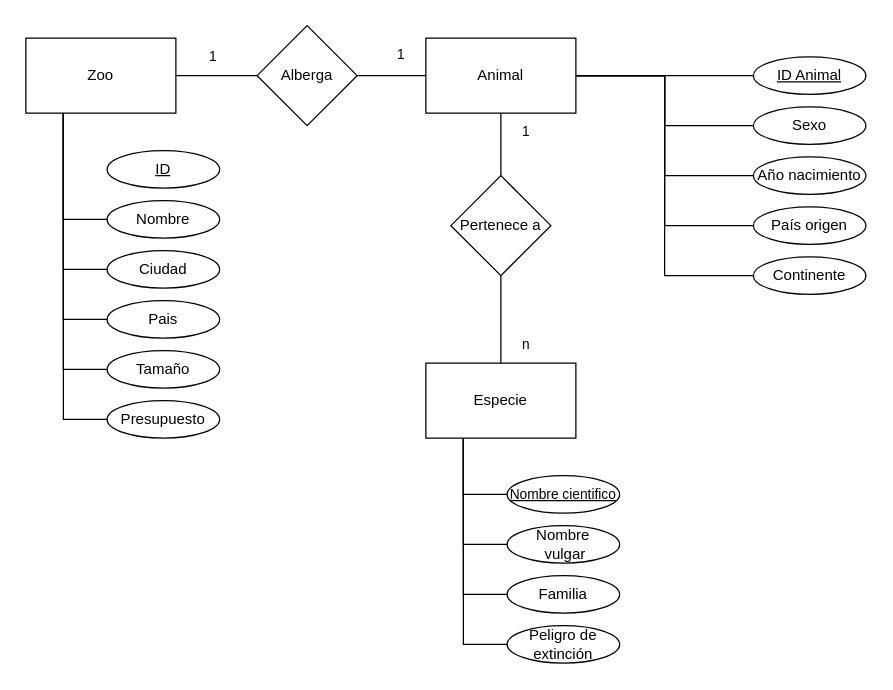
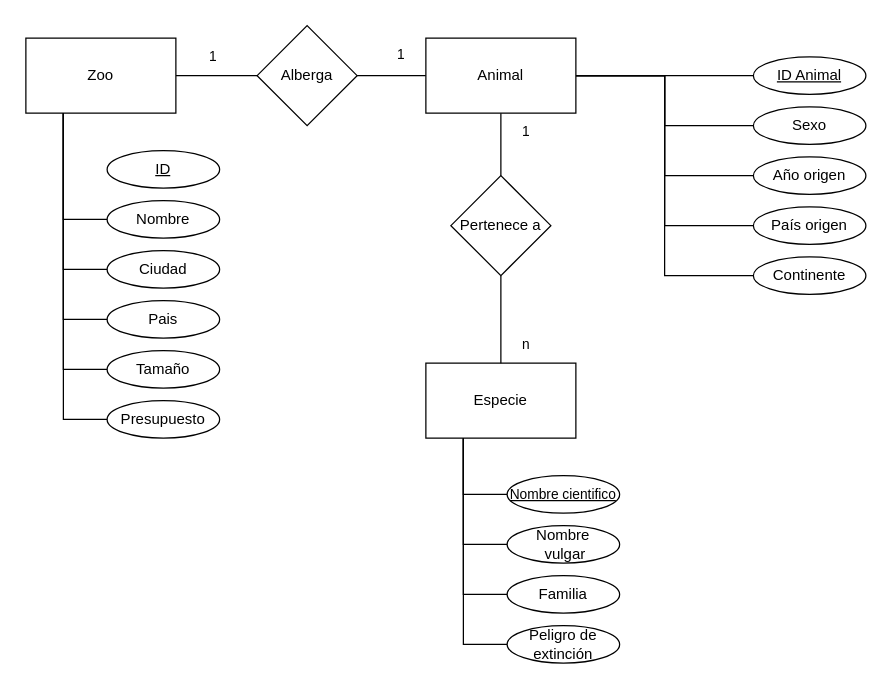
  <mxCell id="0" />
  <mxCell id="1" parent="0" />
  <mxCell id="2" value="" style="edgeStyle=orthogonalEdgeStyle;rounded=0;orthogonalLoop=1;jettySize=auto;html=1;endArrow=none;endFill=0;" parent="1" source="3" target="6" edge="1"><mxGeometry relative="1" as="geometry" /></mxCell>
  <mxCell id="3" value="&lt;div&gt;Zoo&lt;/div&gt;" style="rounded=0;whiteSpace=wrap;html=1;" parent="1" vertex="1"><mxGeometry x="20" y="30" width="120" height="60" as="geometry" /></mxCell>
  <mxCell id="4" value="Especie" style="rounded=0;whiteSpace=wrap;html=1;" parent="1" vertex="1"><mxGeometry x="340" y="290" width="120" height="60" as="geometry" /></mxCell>
  <mxCell id="5" style="edgeStyle=orthogonalEdgeStyle;rounded=0;orthogonalLoop=1;jettySize=auto;html=1;exitX=1;exitY=0.5;exitDx=0;exitDy=0;entryX=0;entryY=0.5;entryDx=0;entryDy=0;endArrow=none;endFill=0;" parent="1" source="6" target="37" edge="1"><mxGeometry relative="1" as="geometry" /></mxCell>
  <mxCell id="6" value="&lt;div&gt;Alberga&lt;/div&gt;" style="rhombus;whiteSpace=wrap;html=1;rounded=0;" parent="1" vertex="1"><mxGeometry x="205" y="20" width="80" height="80" as="geometry" /></mxCell>
  <mxCell id="7" style="edgeStyle=orthogonalEdgeStyle;rounded=0;orthogonalLoop=1;jettySize=auto;html=1;entryX=0.25;entryY=1;entryDx=0;entryDy=0;exitX=0;exitY=0.5;exitDx=0;exitDy=0;endArrow=none;endFill=0;" parent="1" source="8" target="3" edge="1"><mxGeometry relative="1" as="geometry"><mxPoint x="50" y="130" as="targetPoint" /></mxGeometry></mxCell>
  <mxCell id="8" value="&lt;div&gt;Nombre&lt;/div&gt;" style="ellipse;whiteSpace=wrap;html=1;" parent="1" vertex="1"><mxGeometry x="85" y="160" width="90" height="30" as="geometry" /></mxCell>
  <mxCell id="9" value="Ciudad" style="ellipse;whiteSpace=wrap;html=1;" parent="1" vertex="1"><mxGeometry x="85" y="200" width="90" height="30" as="geometry" /></mxCell>
  <mxCell id="10" style="edgeStyle=orthogonalEdgeStyle;rounded=0;orthogonalLoop=1;jettySize=auto;html=1;entryX=0.25;entryY=1;entryDx=0;entryDy=0;exitX=0;exitY=0.5;exitDx=0;exitDy=0;endArrow=none;endFill=0;" parent="1" source="9" target="3" edge="1"><mxGeometry relative="1" as="geometry"><mxPoint x="50" y="170" as="targetPoint" /></mxGeometry></mxCell>
  <mxCell id="11" value="Pais" style="ellipse;whiteSpace=wrap;html=1;" parent="1" vertex="1"><mxGeometry x="85" y="240" width="90" height="30" as="geometry" /></mxCell>
  <mxCell id="12" style="edgeStyle=orthogonalEdgeStyle;rounded=0;orthogonalLoop=1;jettySize=auto;html=1;entryX=0.25;entryY=1;entryDx=0;entryDy=0;exitX=0;exitY=0.5;exitDx=0;exitDy=0;endArrow=none;endFill=0;" parent="1" source="11" target="3" edge="1"><mxGeometry relative="1" as="geometry"><mxPoint x="50" y="210" as="targetPoint" /></mxGeometry></mxCell>
  <mxCell id="13" style="edgeStyle=orthogonalEdgeStyle;rounded=0;orthogonalLoop=1;jettySize=auto;html=1;entryX=0.25;entryY=1;entryDx=0;entryDy=0;exitX=0;exitY=0.5;exitDx=0;exitDy=0;endArrow=none;endFill=0;" parent="1" source="14" target="3" edge="1"><mxGeometry relative="1" as="geometry"><mxPoint x="50" y="250" as="targetPoint" /></mxGeometry></mxCell>
  <mxCell id="14" value="Tamaño" style="ellipse;whiteSpace=wrap;html=1;" parent="1" vertex="1"><mxGeometry x="85" y="280" width="90" height="30" as="geometry" /></mxCell>
  <mxCell id="15" style="edgeStyle=orthogonalEdgeStyle;rounded=0;orthogonalLoop=1;jettySize=auto;html=1;entryX=0.25;entryY=1;entryDx=0;entryDy=0;exitX=0;exitY=0.5;exitDx=0;exitDy=0;endArrow=none;endFill=0;" parent="1" source="16" target="3" edge="1"><mxGeometry relative="1" as="geometry"><mxPoint x="50" y="290" as="targetPoint" /></mxGeometry></mxCell>
  <mxCell id="16" value="&lt;div&gt;Presupuesto&lt;/div&gt;" style="ellipse;whiteSpace=wrap;html=1;" parent="1" vertex="1"><mxGeometry x="85" y="320" width="90" height="30" as="geometry" /></mxCell>
  <mxCell id="17" value="&lt;u&gt;ID&lt;/u&gt;" style="ellipse;whiteSpace=wrap;html=1;" parent="1" vertex="1"><mxGeometry x="85" y="120" width="90" height="30" as="geometry" /></mxCell>
  <mxCell id="18" style="edgeStyle=orthogonalEdgeStyle;rounded=0;orthogonalLoop=1;jettySize=auto;html=1;entryX=0.25;entryY=1;entryDx=0;entryDy=0;exitX=0;exitY=0.5;exitDx=0;exitDy=0;endArrow=none;endFill=0;" parent="1" source="19" target="4" edge="1"><mxGeometry relative="1" as="geometry"><mxPoint x="370" y="350" as="targetPoint" /></mxGeometry></mxCell>
  <mxCell id="19" value="&lt;font style=&quot;font-size: 11px;&quot;&gt;&lt;u&gt;Nombre cientifico&lt;/u&gt;&lt;/font&gt;" style="ellipse;whiteSpace=wrap;html=1;" parent="1" vertex="1"><mxGeometry x="405" y="380" width="90" height="30" as="geometry" /></mxCell>
  <mxCell id="20" value="&lt;div&gt;Nombre&lt;/div&gt;&amp;nbsp;vulgar" style="ellipse;whiteSpace=wrap;html=1;" parent="1" vertex="1"><mxGeometry x="405" y="420" width="90" height="30" as="geometry" /></mxCell>
  <mxCell id="21" style="edgeStyle=orthogonalEdgeStyle;rounded=0;orthogonalLoop=1;jettySize=auto;html=1;entryX=0.25;entryY=1;entryDx=0;entryDy=0;exitX=0;exitY=0.5;exitDx=0;exitDy=0;endArrow=none;endFill=0;" parent="1" source="20" target="4" edge="1"><mxGeometry relative="1" as="geometry"><mxPoint x="370" y="390" as="targetPoint" /></mxGeometry></mxCell>
  <mxCell id="22" value="Familia" style="ellipse;whiteSpace=wrap;html=1;" parent="1" vertex="1"><mxGeometry x="405" y="460" width="90" height="30" as="geometry" /></mxCell>
  <mxCell id="23" style="edgeStyle=orthogonalEdgeStyle;rounded=0;orthogonalLoop=1;jettySize=auto;html=1;entryX=0.25;entryY=1;entryDx=0;entryDy=0;exitX=0;exitY=0.5;exitDx=0;exitDy=0;endArrow=none;endFill=0;" parent="1" source="22" target="4" edge="1"><mxGeometry relative="1" as="geometry"><mxPoint x="370" y="430" as="targetPoint" /></mxGeometry></mxCell>
  <mxCell id="24" style="edgeStyle=orthogonalEdgeStyle;rounded=0;orthogonalLoop=1;jettySize=auto;html=1;entryX=0.25;entryY=1;entryDx=0;entryDy=0;exitX=0;exitY=0.5;exitDx=0;exitDy=0;endArrow=none;endFill=0;" parent="1" source="25" target="4" edge="1"><mxGeometry relative="1" as="geometry"><mxPoint x="370" y="470" as="targetPoint" /></mxGeometry></mxCell>
  <mxCell id="25" value="&lt;div&gt;Peligro de extinción&lt;/div&gt;" style="ellipse;whiteSpace=wrap;html=1;" parent="1" vertex="1"><mxGeometry x="405" y="500" width="90" height="30" as="geometry" /></mxCell>
  <mxCell id="26" value="&lt;u&gt;ID Animal&lt;/u&gt;" style="ellipse;whiteSpace=wrap;html=1;" parent="1" vertex="1"><mxGeometry x="602" y="45" width="90" height="30" as="geometry" /></mxCell>
  <mxCell id="27" value="Sexo" style="ellipse;whiteSpace=wrap;html=1;" parent="1" vertex="1"><mxGeometry x="602" y="85" width="90" height="30" as="geometry" /></mxCell>
- <mxCell id="28" value="Año nacimiento" style="ellipse;whiteSpace=wrap;html=1;" parent="1" vertex="1"><mxGeometry x="602" y="125" width="90" height="30" as="geometry" /></mxCell>
+ <mxCell id="28" value="Año origen" style="ellipse;whiteSpace=wrap;html=1;" parent="1" vertex="1"><mxGeometry x="602" y="125" width="90" height="30" as="geometry" /></mxCell>
  <mxCell id="29" value="País origen" style="ellipse;whiteSpace=wrap;html=1;" parent="1" vertex="1"><mxGeometry x="602" y="165" width="90" height="30" as="geometry" /></mxCell>
  <mxCell id="30" value="&lt;div&gt;Continente&lt;/div&gt;" style="ellipse;whiteSpace=wrap;html=1;" parent="1" vertex="1"><mxGeometry x="602" y="205" width="90" height="30" as="geometry" /></mxCell>
  <mxCell id="31" style="edgeStyle=orthogonalEdgeStyle;shape=connector;rounded=0;orthogonalLoop=1;jettySize=auto;html=1;exitX=1;exitY=0.5;exitDx=0;exitDy=0;entryX=0;entryY=0.5;entryDx=0;entryDy=0;labelBackgroundColor=default;strokeColor=default;fontFamily=Helvetica;fontSize=11;fontColor=default;endArrow=none;endFill=0;" parent="1" source="37" target="26" edge="1"><mxGeometry relative="1" as="geometry" /></mxCell>
  <mxCell id="32" style="edgeStyle=orthogonalEdgeStyle;shape=connector;rounded=0;orthogonalLoop=1;jettySize=auto;html=1;exitX=1;exitY=0.5;exitDx=0;exitDy=0;entryX=0;entryY=0.5;entryDx=0;entryDy=0;labelBackgroundColor=default;strokeColor=default;fontFamily=Helvetica;fontSize=11;fontColor=default;endArrow=none;endFill=0;" parent="1" source="37" target="27" edge="1"><mxGeometry relative="1" as="geometry" /></mxCell>
  <mxCell id="33" style="edgeStyle=orthogonalEdgeStyle;shape=connector;rounded=0;orthogonalLoop=1;jettySize=auto;html=1;exitX=1;exitY=0.5;exitDx=0;exitDy=0;entryX=0;entryY=0.5;entryDx=0;entryDy=0;labelBackgroundColor=default;strokeColor=default;fontFamily=Helvetica;fontSize=11;fontColor=default;endArrow=none;endFill=0;" parent="1" source="37" target="28" edge="1"><mxGeometry relative="1" as="geometry" /></mxCell>
  <mxCell id="34" style="edgeStyle=orthogonalEdgeStyle;shape=connector;rounded=0;orthogonalLoop=1;jettySize=auto;html=1;exitX=1;exitY=0.5;exitDx=0;exitDy=0;entryX=0;entryY=0.5;entryDx=0;entryDy=0;labelBackgroundColor=default;strokeColor=default;fontFamily=Helvetica;fontSize=11;fontColor=default;endArrow=none;endFill=0;" parent="1" source="37" target="29" edge="1"><mxGeometry relative="1" as="geometry" /></mxCell>
  <mxCell id="35" style="edgeStyle=orthogonalEdgeStyle;shape=connector;rounded=0;orthogonalLoop=1;jettySize=auto;html=1;exitX=1;exitY=0.5;exitDx=0;exitDy=0;entryX=0;entryY=0.5;entryDx=0;entryDy=0;labelBackgroundColor=default;strokeColor=default;fontFamily=Helvetica;fontSize=11;fontColor=default;endArrow=none;endFill=0;" parent="1" source="37" target="30" edge="1"><mxGeometry relative="1" as="geometry" /></mxCell>
  <mxCell id="36" value="" style="edgeStyle=orthogonalEdgeStyle;shape=connector;rounded=0;orthogonalLoop=1;jettySize=auto;html=1;labelBackgroundColor=default;strokeColor=default;fontFamily=Helvetica;fontSize=11;fontColor=default;endArrow=none;endFill=0;" parent="1" source="37" target="39" edge="1"><mxGeometry relative="1" as="geometry" /></mxCell>
  <mxCell id="37" value="&lt;div&gt;Animal&lt;/div&gt;" style="rounded=0;whiteSpace=wrap;html=1;" parent="1" vertex="1"><mxGeometry x="340" y="30" width="120" height="60" as="geometry" /></mxCell>
  <mxCell id="38" style="edgeStyle=orthogonalEdgeStyle;shape=connector;rounded=0;orthogonalLoop=1;jettySize=auto;html=1;exitX=0.5;exitY=1;exitDx=0;exitDy=0;entryX=0.5;entryY=0;entryDx=0;entryDy=0;labelBackgroundColor=default;strokeColor=default;fontFamily=Helvetica;fontSize=11;fontColor=default;endArrow=none;endFill=0;" parent="1" source="39" target="4" edge="1"><mxGeometry relative="1" as="geometry" /></mxCell>
  <mxCell id="39" value="&lt;div&gt;Pertenece a&lt;/div&gt;" style="rhombus;whiteSpace=wrap;html=1;rounded=0;" parent="1" vertex="1"><mxGeometry x="360" y="140" width="80" height="80" as="geometry" /></mxCell>
  <mxCell id="40" value="1" style="text;html=1;strokeColor=none;fillColor=none;align=center;verticalAlign=middle;whiteSpace=wrap;rounded=0;fontSize=11;fontFamily=Helvetica;fontColor=default;" parent="1" vertex="1"><mxGeometry x="140" y="30" width="60" height="30" as="geometry" /></mxCell>
  <mxCell id="41" value="1" style="text;html=1;align=center;verticalAlign=middle;resizable=0;points=[];autosize=1;strokeColor=none;fillColor=none;fontSize=11;fontFamily=Helvetica;fontColor=default;" parent="1" vertex="1"><mxGeometry x="305" y="28" width="30" height="30" as="geometry" /></mxCell>
  <mxCell id="42" value="1" style="text;html=1;align=center;verticalAlign=middle;resizable=0;points=[];autosize=1;strokeColor=none;fillColor=none;fontSize=11;fontFamily=Helvetica;fontColor=default;" parent="1" vertex="1"><mxGeometry x="405" y="90" width="30" height="30" as="geometry" /></mxCell>
  <mxCell id="43" value="n" style="text;html=1;align=center;verticalAlign=middle;resizable=0;points=[];autosize=1;strokeColor=none;fillColor=none;fontSize=11;fontFamily=Helvetica;fontColor=default;" parent="1" vertex="1"><mxGeometry x="405" y="260" width="30" height="30" as="geometry" /></mxCell>
